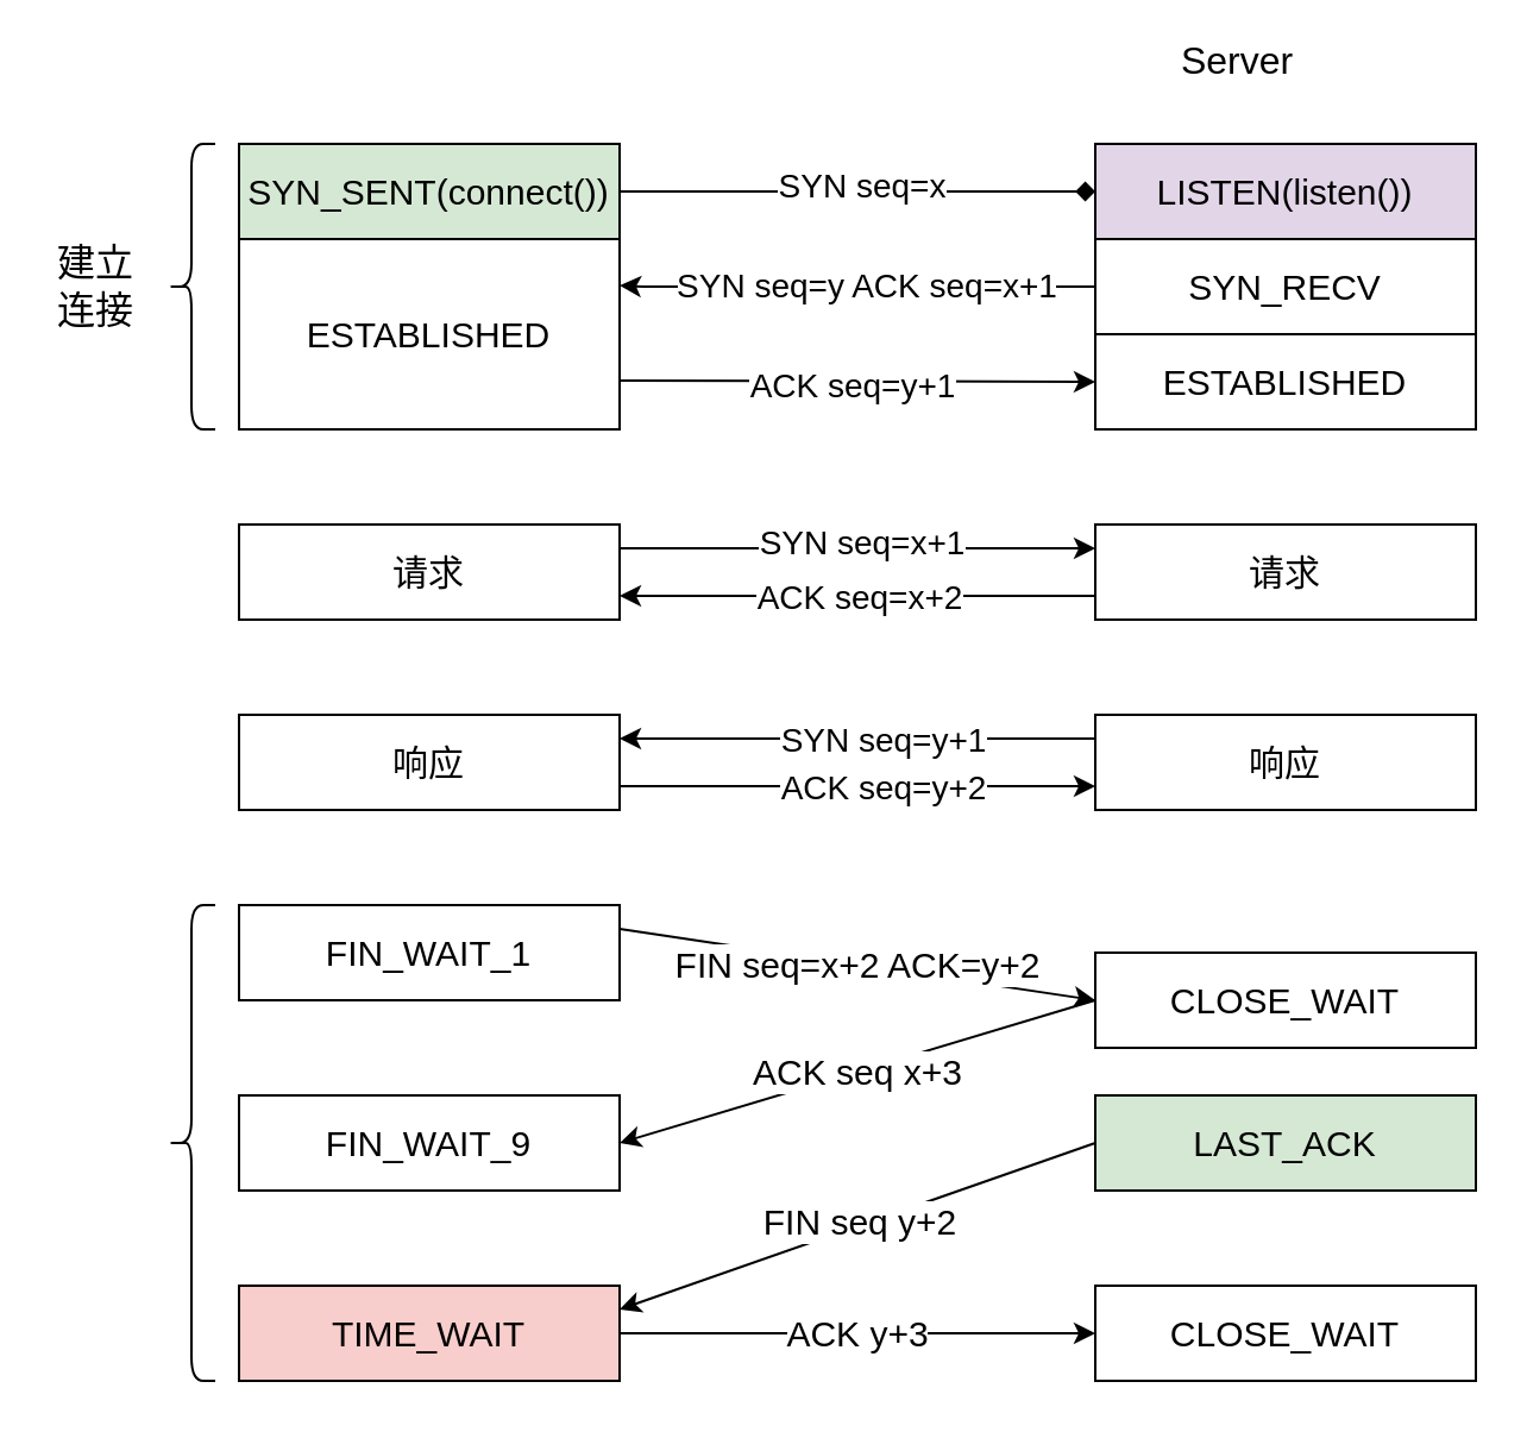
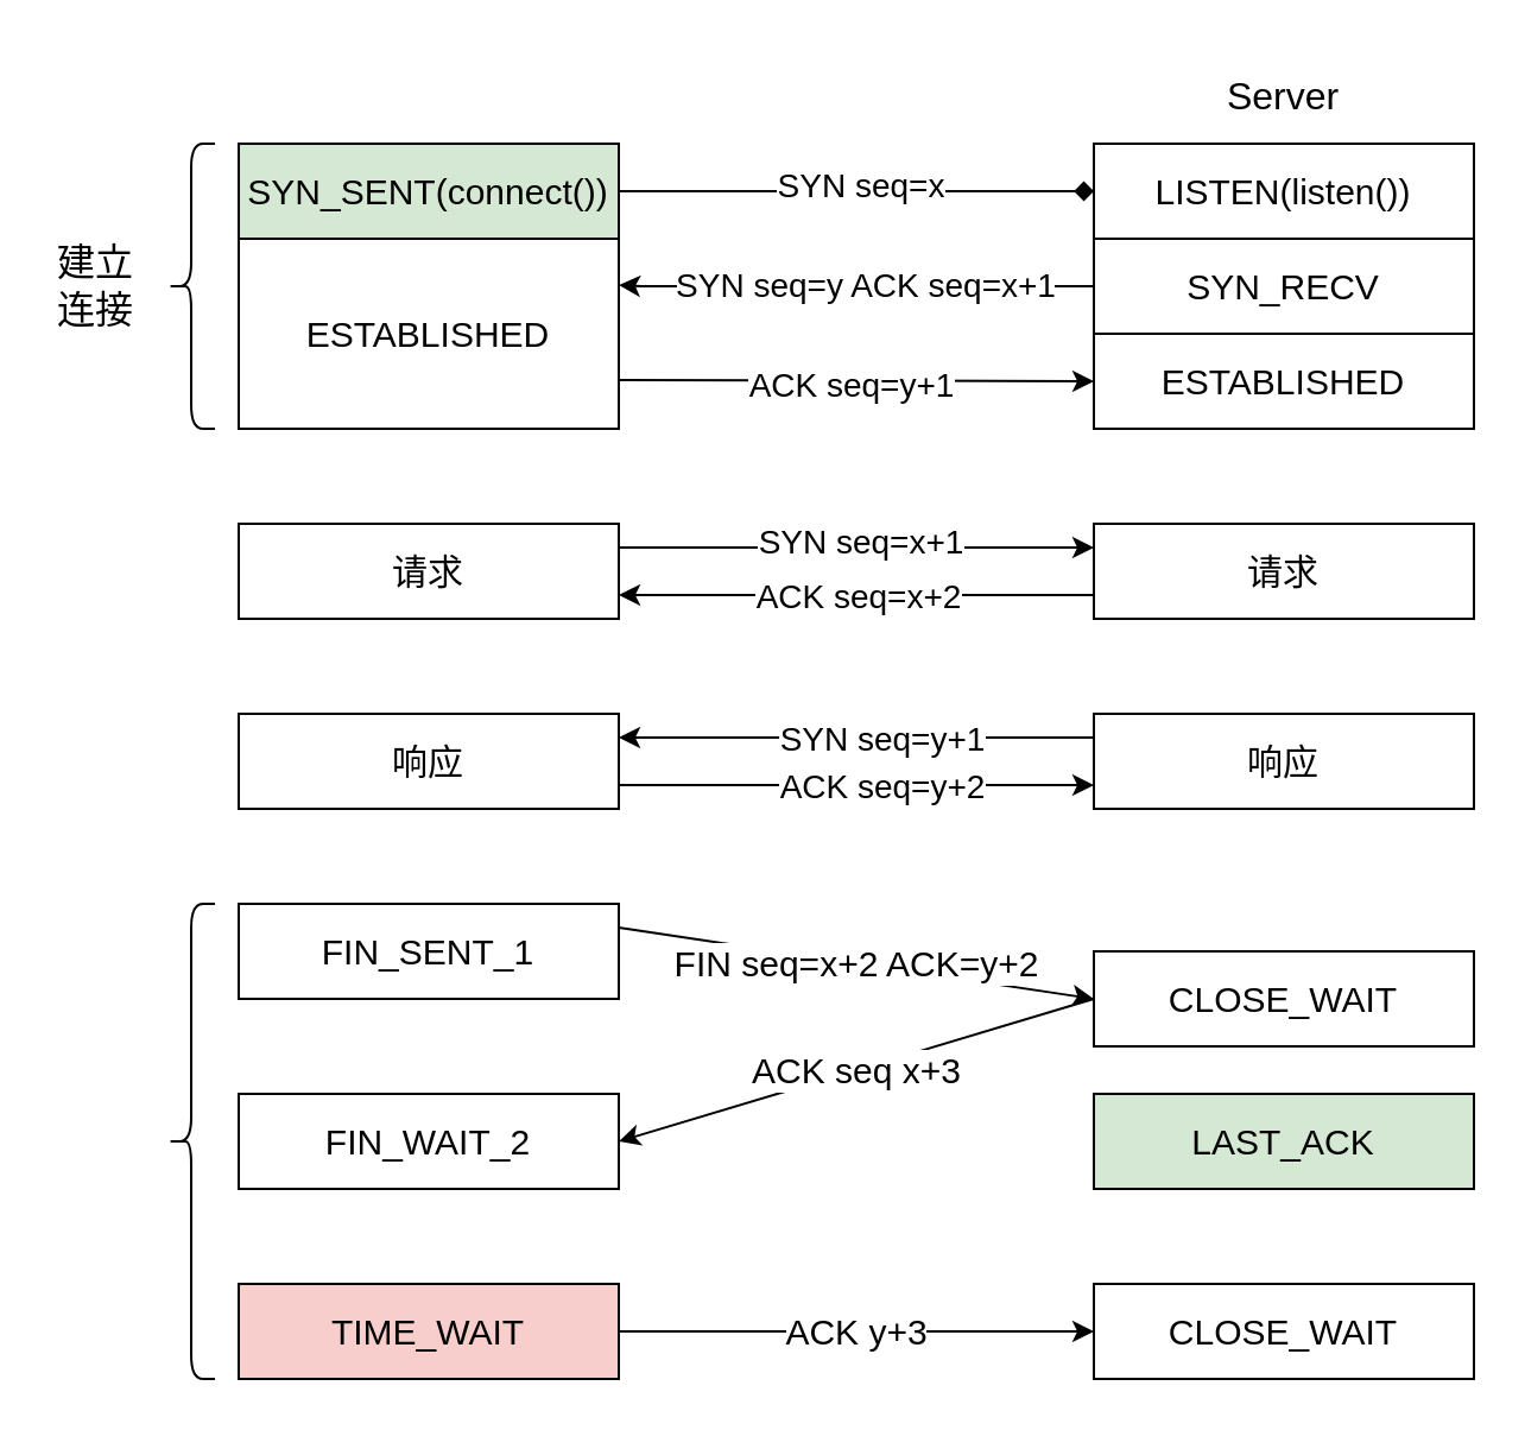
  <mxCell id="0" />
  <mxCell id="1" parent="0" />
- <mxCell id="2" value="&lt;font style=&quot;font-size: 16px&quot;&gt;Server&lt;/font&gt;" style="text;html=1;strokeColor=none;fillColor=none;align=center;verticalAlign=middle;whiteSpace=wrap;rounded=0;" vertex="1" parent="1"><mxGeometry x="480" y="5" width="80" height="40" as="geometry" /></mxCell>
+ <mxCell id="2" value="&lt;font style=&quot;font-size: 16px&quot;&gt;Server&lt;/font&gt;" style="text;html=1;strokeColor=none;fillColor=none;align=center;verticalAlign=middle;whiteSpace=wrap;rounded=0;" vertex="1" parent="1"><mxGeometry x="500" y="20" width="80" height="40" as="geometry" /></mxCell>
  <mxCell id="3" style="edgeStyle=orthogonalEdgeStyle;rounded=0;orthogonalLoop=1;jettySize=auto;html=1;entryX=0;entryY=0.5;entryDx=0;entryDy=0;endArrow=diamond;" edge="1" parent="1" source="5" target="6"><mxGeometry relative="1" as="geometry" /></mxCell>
  <mxCell id="4" value="&lt;font style=&quot;font-size: 14px&quot;&gt;SYN seq=x&lt;/font&gt;" style="text;html=1;resizable=0;points=[];align=center;verticalAlign=middle;labelBackgroundColor=#ffffff;" vertex="1" connectable="0" parent="3"><mxGeometry x="0.151" y="3" relative="1" as="geometry"><mxPoint x="-14" as="offset" /></mxGeometry></mxCell>
  <mxCell id="5" value="&lt;font style=&quot;font-size: 15px&quot;&gt;SYN_SENT(connect())&lt;/font&gt;" style="rounded=0;whiteSpace=wrap;html=1;fillColor=#d5e8d4;" vertex="1" parent="1"><mxGeometry x="100" y="60" width="160" height="40" as="geometry" /></mxCell>
- <mxCell id="6" value="&lt;font style=&quot;font-size: 15px&quot;&gt;LISTEN(listen())&lt;/font&gt;" style="rounded=0;whiteSpace=wrap;html=1;fillColor=#e1d5e7;" vertex="1" parent="1"><mxGeometry x="460" y="60" width="160" height="40" as="geometry" /></mxCell>
+ <mxCell id="6" value="&lt;font style=&quot;font-size: 15px&quot;&gt;LISTEN(listen())&lt;/font&gt;" style="rounded=0;whiteSpace=wrap;html=1;" vertex="1" parent="1"><mxGeometry x="460" y="60" width="160" height="40" as="geometry" /></mxCell>
  <mxCell id="7" value="&lt;font style=&quot;font-size: 15px&quot;&gt;ESTABLISHED&lt;/font&gt;" style="rounded=0;whiteSpace=wrap;html=1;" vertex="1" parent="1"><mxGeometry x="100" y="100" width="160" height="80" as="geometry" /></mxCell>
  <mxCell id="8" value="&lt;font style=&quot;font-size: 15px&quot;&gt;SYN_RECV&lt;/font&gt;" style="rounded=0;whiteSpace=wrap;html=1;" vertex="1" parent="1"><mxGeometry x="460" y="100" width="160" height="40" as="geometry" /></mxCell>
  <mxCell id="9" value="&lt;font style=&quot;font-size: 15px&quot;&gt;ESTABLISHED&lt;/font&gt;" style="rounded=0;whiteSpace=wrap;html=1;" vertex="1" parent="1"><mxGeometry x="460" y="140" width="160" height="40" as="geometry" /></mxCell>
  <mxCell id="10" style="edgeStyle=orthogonalEdgeStyle;rounded=0;orthogonalLoop=1;jettySize=auto;html=1;exitX=0;exitY=0.5;exitDx=0;exitDy=0;" edge="1" parent="1" source="8"><mxGeometry relative="1" as="geometry"><mxPoint x="430" y="119.5" as="sourcePoint" /><mxPoint x="260" y="119.5" as="targetPoint" /><Array as="points"><mxPoint x="270" y="120" /></Array></mxGeometry></mxCell>
  <mxCell id="11" value="&lt;font style=&quot;font-size: 14px&quot;&gt;SYN seq=y ACK seq=x+1&lt;/font&gt;" style="text;html=1;resizable=0;points=[];align=center;verticalAlign=middle;labelBackgroundColor=#ffffff;" vertex="1" connectable="0" parent="10"><mxGeometry x="0.882" y="-101" relative="1" as="geometry"><mxPoint x="91" y="100" as="offset" /></mxGeometry></mxCell>
  <mxCell id="12" value="" style="endArrow=classic;html=1;entryX=0;entryY=0.5;entryDx=0;entryDy=0;" edge="1" parent="1" target="9"><mxGeometry width="50" height="50" relative="1" as="geometry"><mxPoint x="260" y="159.5" as="sourcePoint" /><mxPoint x="400" y="159.5" as="targetPoint" /></mxGeometry></mxCell>
  <mxCell id="13" value="&lt;font style=&quot;font-size: 14px&quot;&gt;ACK seq=y+1&lt;/font&gt;" style="text;html=1;resizable=0;points=[];align=center;verticalAlign=middle;labelBackgroundColor=#ffffff;" vertex="1" connectable="0" parent="12"><mxGeometry x="0.243" y="-2" relative="1" as="geometry"><mxPoint x="-26" as="offset" /></mxGeometry></mxCell>
- <mxCell id="14" value="&lt;font style=&quot;font-size: 15px&quot;&gt;FIN_WAIT_1&lt;/font&gt;" style="rounded=0;whiteSpace=wrap;html=1;" vertex="1" parent="1"><mxGeometry x="100" y="380" width="160" height="40" as="geometry" /></mxCell>
- <mxCell id="15" value="&lt;font style=&quot;font-size: 15px&quot;&gt;FIN_WAIT_9&lt;/font&gt;" style="rounded=0;whiteSpace=wrap;html=1;" vertex="1" parent="1"><mxGeometry x="100" y="460" width="160" height="40" as="geometry" /></mxCell>
+ <mxCell id="14" value="&lt;font style=&quot;font-size: 15px&quot;&gt;FIN_SENT_1&lt;/font&gt;" style="rounded=0;whiteSpace=wrap;html=1;" vertex="1" parent="1"><mxGeometry x="100" y="380" width="160" height="40" as="geometry" /></mxCell>
+ <mxCell id="15" value="&lt;font style=&quot;font-size: 15px&quot;&gt;FIN_WAIT_2&lt;/font&gt;" style="rounded=0;whiteSpace=wrap;html=1;" vertex="1" parent="1"><mxGeometry x="100" y="460" width="160" height="40" as="geometry" /></mxCell>
  <mxCell id="16" value="&lt;font style=&quot;font-size: 15px&quot;&gt;ACK y+3&lt;br&gt;&lt;/font&gt;" style="edgeStyle=orthogonalEdgeStyle;rounded=0;orthogonalLoop=1;jettySize=auto;html=1;" edge="1" parent="1" source="17" target="20"><mxGeometry relative="1" as="geometry" /></mxCell>
  <mxCell id="17" value="&lt;font style=&quot;font-size: 15px&quot;&gt;TIME_WAIT&lt;/font&gt;" style="rounded=0;whiteSpace=wrap;html=1;fillColor=#f8cecc;" vertex="1" parent="1"><mxGeometry x="100" y="540" width="160" height="40" as="geometry" /></mxCell>
  <mxCell id="18" value="&lt;font style=&quot;font-size: 15px&quot;&gt;CLOSE_WAIT&lt;/font&gt;" style="rounded=0;whiteSpace=wrap;html=1;" vertex="1" parent="1"><mxGeometry x="460" y="400" width="160" height="40" as="geometry" /></mxCell>
  <mxCell id="19" value="&lt;font style=&quot;font-size: 15px&quot;&gt;LAST_ACK&lt;br&gt;&lt;/font&gt;" style="rounded=0;whiteSpace=wrap;html=1;fillColor=#d5e8d4;" vertex="1" parent="1"><mxGeometry x="460" y="460" width="160" height="40" as="geometry" /></mxCell>
  <mxCell id="20" value="&lt;font style=&quot;font-size: 15px&quot;&gt;CLOSE_WAIT&lt;/font&gt;" style="rounded=0;whiteSpace=wrap;html=1;" vertex="1" parent="1"><mxGeometry x="460" y="540" width="160" height="40" as="geometry" /></mxCell>
  <mxCell id="21" value="&lt;font style=&quot;font-size: 15px&quot;&gt;FIN seq=x+2 ACK=y+2&lt;/font&gt;" style="endArrow=classic;html=1;exitX=1;exitY=0.25;exitDx=0;exitDy=0;entryX=0;entryY=0.5;entryDx=0;entryDy=0;" edge="1" parent="1" source="14" target="18"><mxGeometry width="50" height="50" relative="1" as="geometry"><mxPoint x="230" y="400" as="sourcePoint" /><mxPoint x="410" y="445" as="targetPoint" /></mxGeometry></mxCell>
  <mxCell id="22" value="&lt;font style=&quot;font-size: 15px&quot;&gt;ACK seq x+3&lt;br&gt;&lt;/font&gt;" style="endArrow=classic;html=1;exitX=0;exitY=0.5;exitDx=0;exitDy=0;" edge="1" parent="1" source="18"><mxGeometry width="50" height="50" relative="1" as="geometry"><mxPoint x="420" y="420" as="sourcePoint" /><mxPoint x="260" y="480" as="targetPoint" /></mxGeometry></mxCell>
- <mxCell id="23" value="" style="endArrow=classic;html=1;entryX=1;entryY=0.25;entryDx=0;entryDy=0;exitX=0;exitY=0.5;exitDx=0;exitDy=0;" edge="1" parent="1" target="17" source="19"><mxGeometry width="50" height="50" relative="1" as="geometry"><mxPoint x="420" y="480" as="sourcePoint" /><mxPoint x="300" y="510" as="targetPoint" /></mxGeometry></mxCell>
- <mxCell id="24" value="&lt;font style=&quot;font-size: 15px&quot;&gt;FIN seq y+2&lt;/font&gt;" style="text;html=1;resizable=0;points=[];align=center;verticalAlign=middle;labelBackgroundColor=#ffffff;" vertex="1" connectable="0" parent="23"><mxGeometry x="-0.285" y="1" relative="1" as="geometry"><mxPoint x="-28" y="6" as="offset" /></mxGeometry></mxCell>
  <mxCell id="25" value="&lt;font style=&quot;font-size: 15px&quot;&gt;请求&lt;/font&gt;" style="rounded=0;whiteSpace=wrap;html=1;" vertex="1" parent="1"><mxGeometry x="100" y="220" width="160" height="40" as="geometry" /></mxCell>
  <mxCell id="26" value="&lt;span&gt;&lt;font style=&quot;font-size: 15px&quot;&gt;请求&lt;/font&gt;&lt;/span&gt;" style="rounded=0;whiteSpace=wrap;html=1;" vertex="1" parent="1"><mxGeometry x="460" y="220" width="160" height="40" as="geometry" /></mxCell>
  <mxCell id="27" style="edgeStyle=orthogonalEdgeStyle;rounded=0;orthogonalLoop=1;jettySize=auto;html=1;entryX=0;entryY=0.5;entryDx=0;entryDy=0;" edge="1" parent="1"><mxGeometry relative="1" as="geometry"><mxPoint x="260" y="230" as="sourcePoint" /><mxPoint x="460" y="230" as="targetPoint" /></mxGeometry></mxCell>
  <mxCell id="28" value="&lt;font style=&quot;font-size: 14px&quot;&gt;SYN seq=x+1&lt;/font&gt;" style="text;html=1;resizable=0;points=[];align=center;verticalAlign=middle;labelBackgroundColor=#ffffff;" vertex="1" connectable="0" parent="27"><mxGeometry x="0.151" y="3" relative="1" as="geometry"><mxPoint x="-14" as="offset" /></mxGeometry></mxCell>
  <mxCell id="29" value="" style="endArrow=classic;html=1;exitX=0;exitY=0.75;exitDx=0;exitDy=0;entryX=1;entryY=0.75;entryDx=0;entryDy=0;" edge="1" parent="1" source="26" target="25"><mxGeometry width="50" height="50" relative="1" as="geometry"><mxPoint x="260" y="249.5" as="sourcePoint" /><mxPoint x="460" y="250" as="targetPoint" /></mxGeometry></mxCell>
  <mxCell id="30" value="&lt;font style=&quot;font-size: 14px&quot;&gt;ACK seq=x+2&lt;/font&gt;" style="text;html=1;resizable=0;points=[];align=center;verticalAlign=middle;labelBackgroundColor=#ffffff;" vertex="1" connectable="0" parent="29"><mxGeometry x="0.243" y="-2" relative="1" as="geometry"><mxPoint x="24" y="2" as="offset" /></mxGeometry></mxCell>
  <mxCell id="31" value="&lt;font style=&quot;font-size: 15px&quot;&gt;响应&lt;/font&gt;" style="rounded=0;whiteSpace=wrap;html=1;" vertex="1" parent="1"><mxGeometry x="100" y="300" width="160" height="40" as="geometry" /></mxCell>
  <mxCell id="32" value="&lt;span style=&quot;font-size: 15px&quot;&gt;响应&lt;/span&gt;" style="rounded=0;whiteSpace=wrap;html=1;" vertex="1" parent="1"><mxGeometry x="460" y="300" width="160" height="40" as="geometry" /></mxCell>
  <mxCell id="33" style="edgeStyle=orthogonalEdgeStyle;rounded=0;orthogonalLoop=1;jettySize=auto;html=1;exitX=0;exitY=0.25;exitDx=0;exitDy=0;entryX=1;entryY=0.25;entryDx=0;entryDy=0;" edge="1" parent="1" source="32" target="31"><mxGeometry relative="1" as="geometry"><mxPoint x="260" y="310" as="sourcePoint" /><mxPoint x="370" y="280" as="targetPoint" /></mxGeometry></mxCell>
  <mxCell id="34" value="&lt;font style=&quot;font-size: 14px&quot;&gt;SYN seq=y+1&lt;/font&gt;" style="text;html=1;resizable=0;points=[];align=center;verticalAlign=middle;labelBackgroundColor=#ffffff;" vertex="1" connectable="0" parent="33"><mxGeometry x="0.151" y="3" relative="1" as="geometry"><mxPoint x="25" y="-3" as="offset" /></mxGeometry></mxCell>
  <mxCell id="35" value="" style="endArrow=classic;html=1;entryX=0;entryY=0.75;entryDx=0;entryDy=0;exitX=1;exitY=0.75;exitDx=0;exitDy=0;" edge="1" parent="1" source="31" target="32"><mxGeometry width="50" height="50" relative="1" as="geometry"><mxPoint x="290" y="360" as="sourcePoint" /><mxPoint x="460" y="330" as="targetPoint" /></mxGeometry></mxCell>
  <mxCell id="36" value="&lt;font style=&quot;font-size: 14px&quot;&gt;ACK seq=y+2&lt;/font&gt;" style="text;html=1;resizable=0;points=[];align=center;verticalAlign=middle;labelBackgroundColor=#ffffff;" vertex="1" connectable="0" parent="35"><mxGeometry x="0.243" y="-2" relative="1" as="geometry"><mxPoint x="-14" y="-2" as="offset" /></mxGeometry></mxCell>
  <mxCell id="37" value="" style="shape=curlyBracket;whiteSpace=wrap;html=1;rounded=1;" vertex="1" parent="1"><mxGeometry x="70" y="60" width="20" height="120" as="geometry" /></mxCell>
  <mxCell id="38" value="" style="shape=curlyBracket;whiteSpace=wrap;html=1;rounded=1;" vertex="1" parent="1"><mxGeometry x="70" y="380" width="20" height="200" as="geometry" /></mxCell>
  <mxCell id="39" value="&lt;font style=&quot;font-size: 16px&quot;&gt;建立连接&lt;/font&gt;" style="text;html=1;strokeColor=none;fillColor=none;align=center;verticalAlign=middle;whiteSpace=wrap;rounded=0;" vertex="1" parent="1"><mxGeometry x="20" y="110" width="40" height="20" as="geometry" /></mxCell>
